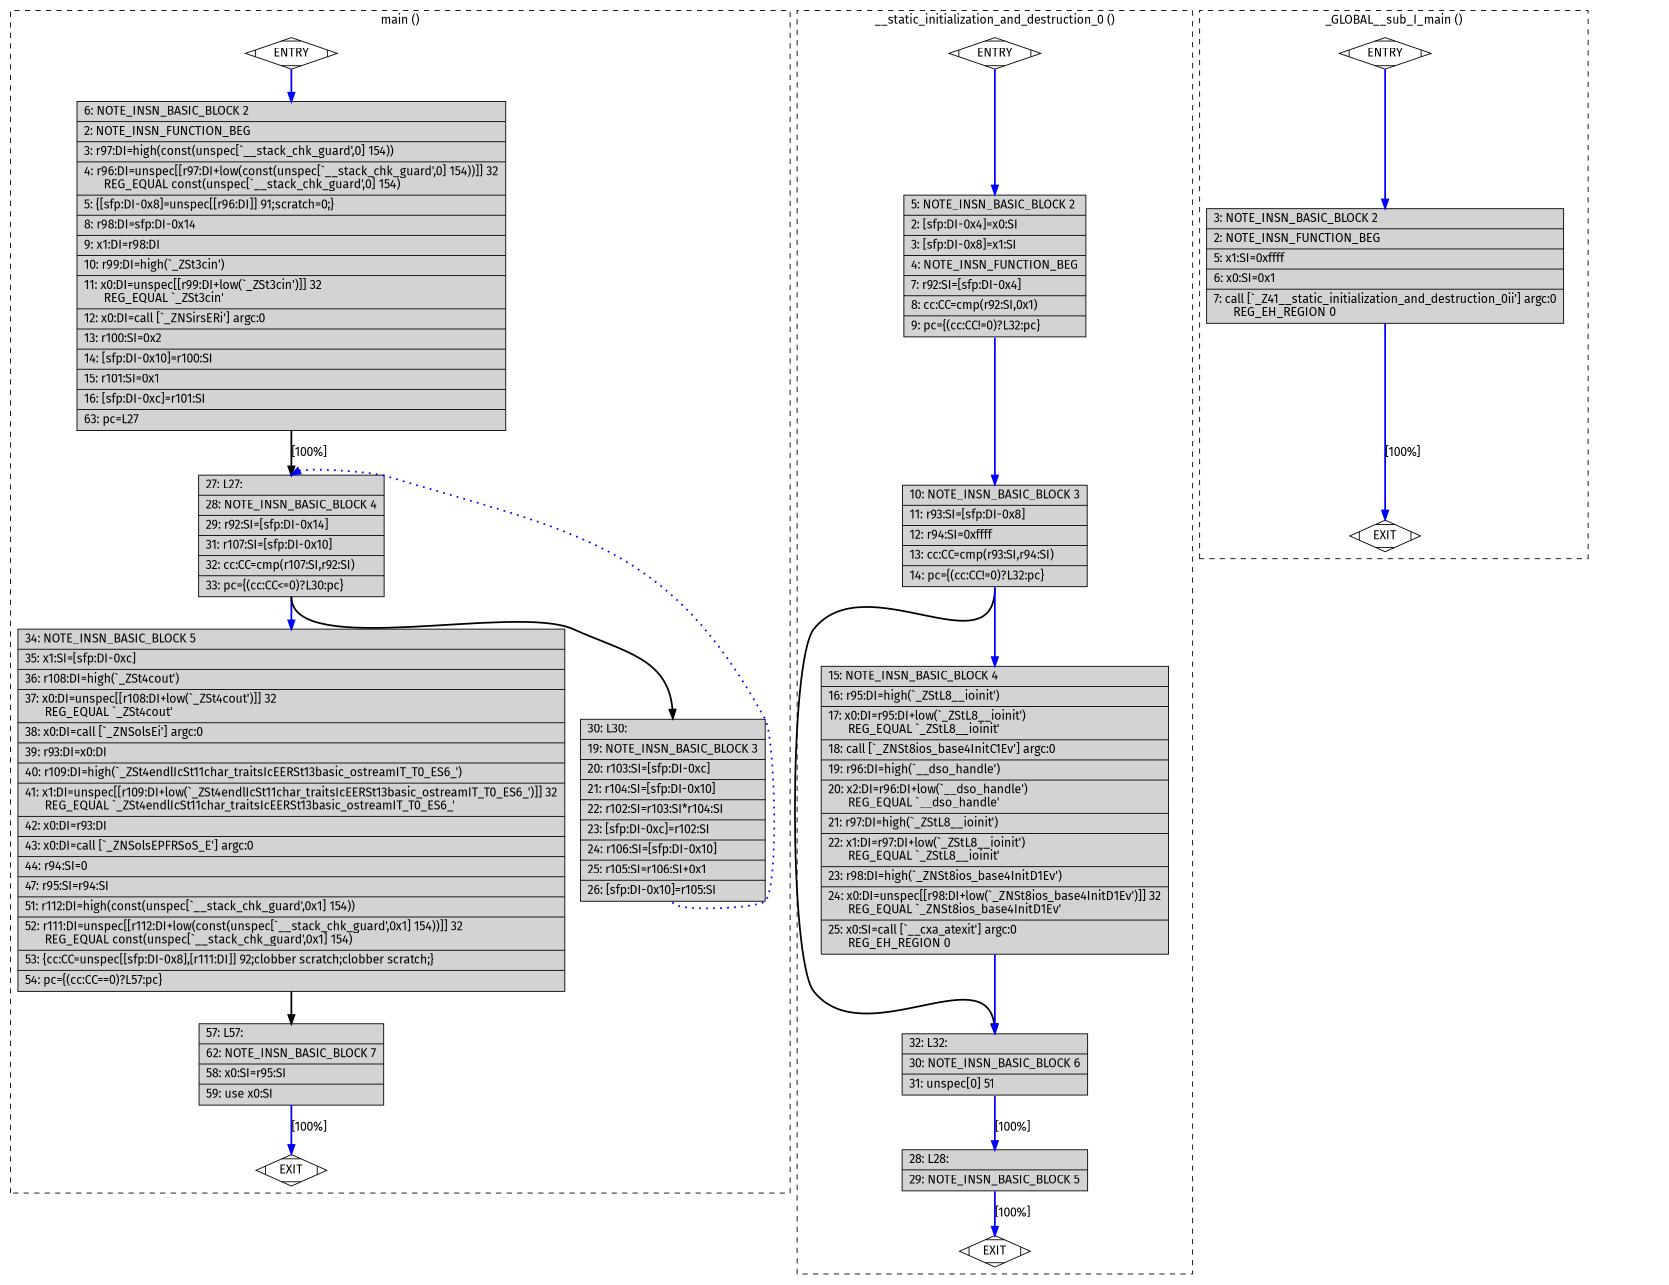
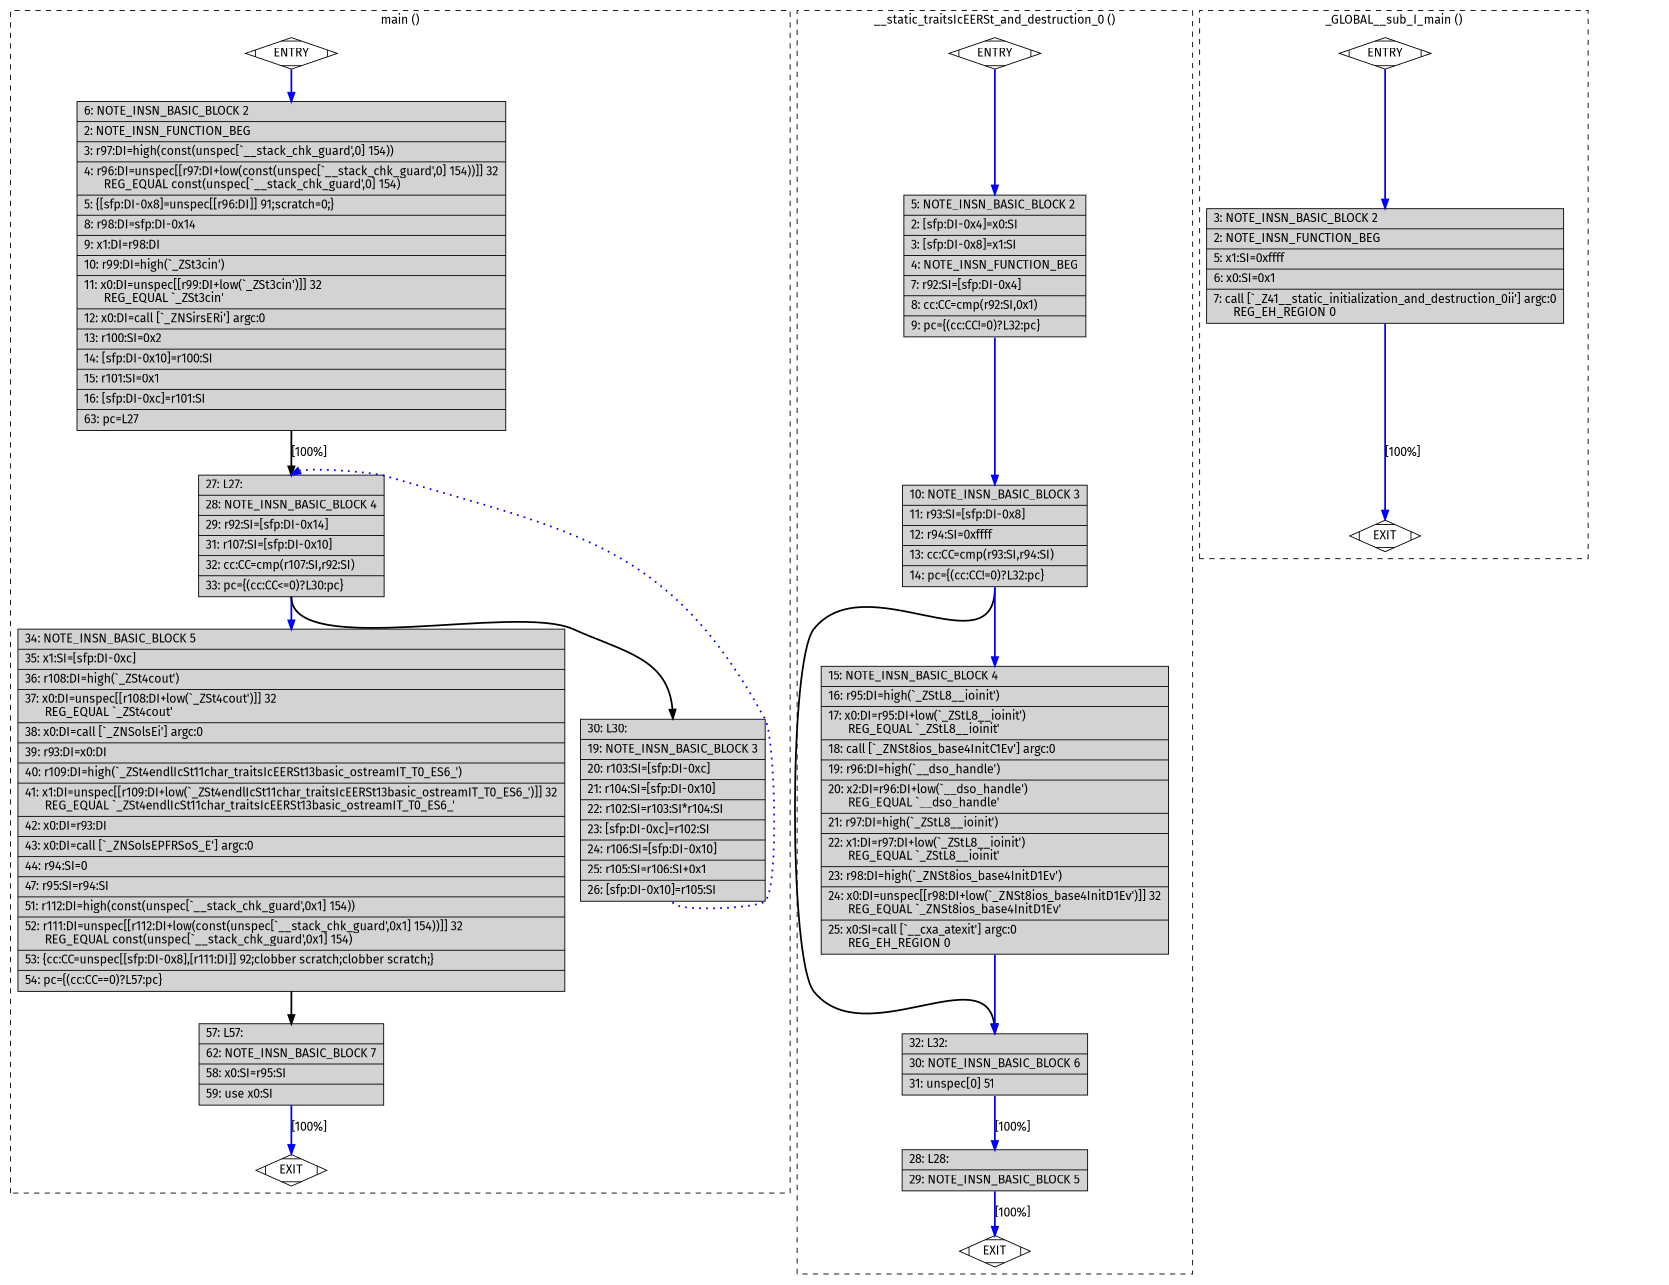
  digraph {
    fontname="Fira Sans"
    node [fillcolor=lightgrey fontname="Fira Sans" shape=record style=filled]
    edge [color=blue constraint=true fontname="Fira Sans" headport=n style="solid,bold" tailport=s weight=100]
    n1 [fillcolor=white label=ENTRY shape=Mdiamond]
    n2 [label="{\ \ \ \ 6:\ NOTE_INSN_BASIC_BLOCK\ 2\l|\ \ \ \ 2:\ NOTE_INSN_FUNCTION_BEG\l|\ \ \ \ 3:\ r97:DI=high(const(unspec[`__stack_chk_guard',0]\ 154))\l|\ \ \ \ 4:\ r96:DI=unspec[[r97:DI+low(const(unspec[`__stack_chk_guard',0]\ 154))]]\ 32\l\ \ \ \ \ \ REG_EQUAL\ const(unspec[`__stack_chk_guard',0]\ 154)\l|\ \ \ \ 5:\ \{[sfp:DI-0x8]=unspec[[r96:DI]]\ 91;scratch=0;\}\l|\ \ \ \ 8:\ r98:DI=sfp:DI-0x14\l|\ \ \ \ 9:\ x1:DI=r98:DI\l|\ \ \ 10:\ r99:DI=high(`_ZSt3cin')\l|\ \ \ 11:\ x0:DI=unspec[[r99:DI+low(`_ZSt3cin')]]\ 32\l\ \ \ \ \ \ REG_EQUAL\ `_ZSt3cin'\l|\ \ \ 12:\ x0:DI=call\ [`_ZNSirsERi']\ argc:0\l|\ \ \ 13:\ r100:SI=0x2\l|\ \ \ 14:\ [sfp:DI-0x10]=r100:SI\l|\ \ \ 15:\ r101:SI=0x1\l|\ \ \ 16:\ [sfp:DI-0xc]=r101:SI\l|\ \ \ 63:\ pc=L27\l}"]
    n3 [fillcolor=white label=EXIT shape=Mdiamond]
    n4 [label="{\ \ \ 27:\ L27:\l|\ \ \ 28:\ NOTE_INSN_BASIC_BLOCK\ 4\l|\ \ \ 29:\ r92:SI=[sfp:DI-0x14]\l|\ \ \ 31:\ r107:SI=[sfp:DI-0x10]\l|\ \ \ 32:\ cc:CC=cmp(r107:SI,r92:SI)\l|\ \ \ 33:\ pc=\{(cc:CC\<=0)?L30:pc\}\l}"]
    n5 [label="{\ \ \ 34:\ NOTE_INSN_BASIC_BLOCK\ 5\l|\ \ \ 35:\ x1:SI=[sfp:DI-0xc]\l|\ \ \ 36:\ r108:DI=high(`_ZSt4cout')\l|\ \ \ 37:\ x0:DI=unspec[[r108:DI+low(`_ZSt4cout')]]\ 32\l\ \ \ \ \ \ REG_EQUAL\ `_ZSt4cout'\l|\ \ \ 38:\ x0:DI=call\ [`_ZNSolsEi']\ argc:0\l|\ \ \ 39:\ r93:DI=x0:DI\l|\ \ \ 40:\ r109:DI=high(`_ZSt4endlIcSt11char_traitsIcEERSt13basic_ostreamIT_T0_ES6_')\l|\ \ \ 41:\ x1:DI=unspec[[r109:DI+low(`_ZSt4endlIcSt11char_traitsIcEERSt13basic_ostreamIT_T0_ES6_')]]\ 32\l\ \ \ \ \ \ REG_EQUAL\ `_ZSt4endlIcSt11char_traitsIcEERSt13basic_ostreamIT_T0_ES6_'\l|\ \ \ 42:\ x0:DI=r93:DI\l|\ \ \ 43:\ x0:DI=call\ [`_ZNSolsEPFRSoS_E']\ argc:0\l|\ \ \ 44:\ r94:SI=0\l|\ \ \ 47:\ r95:SI=r94:SI\l|\ \ \ 51:\ r112:DI=high(const(unspec[`__stack_chk_guard',0x1]\ 154))\l|\ \ \ 52:\ r111:DI=unspec[[r112:DI+low(const(unspec[`__stack_chk_guard',0x1]\ 154))]]\ 32\l\ \ \ \ \ \ REG_EQUAL\ const(unspec[`__stack_chk_guard',0x1]\ 154)\l|\ \ \ 53:\ \{cc:CC=unspec[[sfp:DI-0x8],[r111:DI]]\ 92;clobber\ scratch;clobber\ scratch;\}\l|\ \ \ 54:\ pc=\{(cc:CC==0)?L57:pc\}\l}"]
    n6 [label="{\ \ \ 30:\ L30:\l|\ \ \ 19:\ NOTE_INSN_BASIC_BLOCK\ 3\l|\ \ \ 20:\ r103:SI=[sfp:DI-0xc]\l|\ \ \ 21:\ r104:SI=[sfp:DI-0x10]\l|\ \ \ 22:\ r102:SI=r103:SI*r104:SI\l|\ \ \ 23:\ [sfp:DI-0xc]=r102:SI\l|\ \ \ 24:\ r106:SI=[sfp:DI-0x10]\l|\ \ \ 25:\ r105:SI=r106:SI+0x1\l|\ \ \ 26:\ [sfp:DI-0x10]=r105:SI\l}"]
    n7 [label="{\ \ \ 57:\ L57:\l|\ \ \ 62:\ NOTE_INSN_BASIC_BLOCK\ 7\l|\ \ \ 58:\ x0:SI=r95:SI\l|\ \ \ 59:\ use\ x0:SI\l}"]
    n8 [fillcolor=white label=ENTRY shape=Mdiamond]
    n9 [label="{\ \ \ \ 5:\ NOTE_INSN_BASIC_BLOCK\ 2\l|\ \ \ \ 2:\ [sfp:DI-0x4]=x0:SI\l|\ \ \ \ 3:\ [sfp:DI-0x8]=x1:SI\l|\ \ \ \ 4:\ NOTE_INSN_FUNCTION_BEG\l|\ \ \ \ 7:\ r92:SI=[sfp:DI-0x4]\l|\ \ \ \ 8:\ cc:CC=cmp(r92:SI,0x1)\l|\ \ \ \ 9:\ pc=\{(cc:CC!=0)?L32:pc\}\l}"]
    n10 [fillcolor=white label=EXIT shape=Mdiamond]
    n11 [label="{\ \ \ 10:\ NOTE_INSN_BASIC_BLOCK\ 3\l|\ \ \ 11:\ r93:SI=[sfp:DI-0x8]\l|\ \ \ 12:\ r94:SI=0xffff\l|\ \ \ 13:\ cc:CC=cmp(r93:SI,r94:SI)\l|\ \ \ 14:\ pc=\{(cc:CC!=0)?L32:pc\}\l}"]
    n12 [label="{\ \ \ 32:\ L32:\l|\ \ \ 30:\ NOTE_INSN_BASIC_BLOCK\ 6\l|\ \ \ 31:\ unspec[0]\ 51\l}"]
    n13 [label="{\ \ \ 15:\ NOTE_INSN_BASIC_BLOCK\ 4\l|\ \ \ 16:\ r95:DI=high(`_ZStL8__ioinit')\l|\ \ \ 17:\ x0:DI=r95:DI+low(`_ZStL8__ioinit')\l\ \ \ \ \ \ REG_EQUAL\ `_ZStL8__ioinit'\l|\ \ \ 18:\ call\ [`_ZNSt8ios_base4InitC1Ev']\ argc:0\l|\ \ \ 19:\ r96:DI=high(`__dso_handle')\l|\ \ \ 20:\ x2:DI=r96:DI+low(`__dso_handle')\l\ \ \ \ \ \ REG_EQUAL\ `__dso_handle'\l|\ \ \ 21:\ r97:DI=high(`_ZStL8__ioinit')\l|\ \ \ 22:\ x1:DI=r97:DI+low(`_ZStL8__ioinit')\l\ \ \ \ \ \ REG_EQUAL\ `_ZStL8__ioinit'\l|\ \ \ 23:\ r98:DI=high(`_ZNSt8ios_base4InitD1Ev')\l|\ \ \ 24:\ x0:DI=unspec[[r98:DI+low(`_ZNSt8ios_base4InitD1Ev')]]\ 32\l\ \ \ \ \ \ REG_EQUAL\ `_ZNSt8ios_base4InitD1Ev'\l|\ \ \ 25:\ x0:SI=call\ [`__cxa_atexit']\ argc:0\l\ \ \ \ \ \ REG_EH_REGION\ 0\l}"]
    n14 [label="{\ \ \ 28:\ L28:\l|\ \ \ 29:\ NOTE_INSN_BASIC_BLOCK\ 5\l}"]
    n15 [fillcolor=white label=ENTRY shape=Mdiamond]
    n16 [label="{\ \ \ \ 3:\ NOTE_INSN_BASIC_BLOCK\ 2\l|\ \ \ \ 2:\ NOTE_INSN_FUNCTION_BEG\l|\ \ \ \ 5:\ x1:SI=0xffff\l|\ \ \ \ 6:\ x0:SI=0x1\l|\ \ \ \ 7:\ call\ [`_Z41__static_initialization_and_destruction_0ii']\ argc:0\l\ \ \ \ \ \ REG_EH_REGION\ 0\l}"]
    n17 [fillcolor=white label=EXIT shape=Mdiamond]
    subgraph cluster_1 {
      color=black
      label="main ()"
      style=dashed
      n1
      n2
      n3
      n4
      n5
      n6
      n7
    }
    subgraph cluster_2 {
      color=black
-     label="__static_initialization_and_destruction_0 ()"
+     label="__static_traitsIcEERSt_and_destruction_0 ()"
      style=dashed
      n8
      n9
      n10
      n11
      n12
      n13
      n14
    }
    subgraph cluster_3 {
      color=black
      label="_GLOBAL__sub_I_main ()"
      style=dashed
      n15
      n16
      n17
    }
    n1 -> n2
    n1 -> n3 [style=invis color="" weight=""]
    n2 -> n4 [color=black label="[100%]" weight=10]
    n4 -> n5
    n4 -> n6 [color=black weight=10]
    n5 -> n7 [color=black weight=10]
    n6 -> n4 [constraint=false style="dotted,bold" weight=10]
    n7 -> n3 [label="[100%]"]
    n8 -> n9
    n8 -> n10 [style=invis color="" weight=""]
    n9 -> n11
    n11 -> n12 [color=black weight=10]
    n11 -> n13
    n12 -> n14 [label="[100%]"]
    n13 -> n12
    n14 -> n10 [label="[100%]"]
    n15 -> n16
    n15 -> n17 [style=invis color="" weight=""]
    n16 -> n17 [label="[100%]"]
  }
